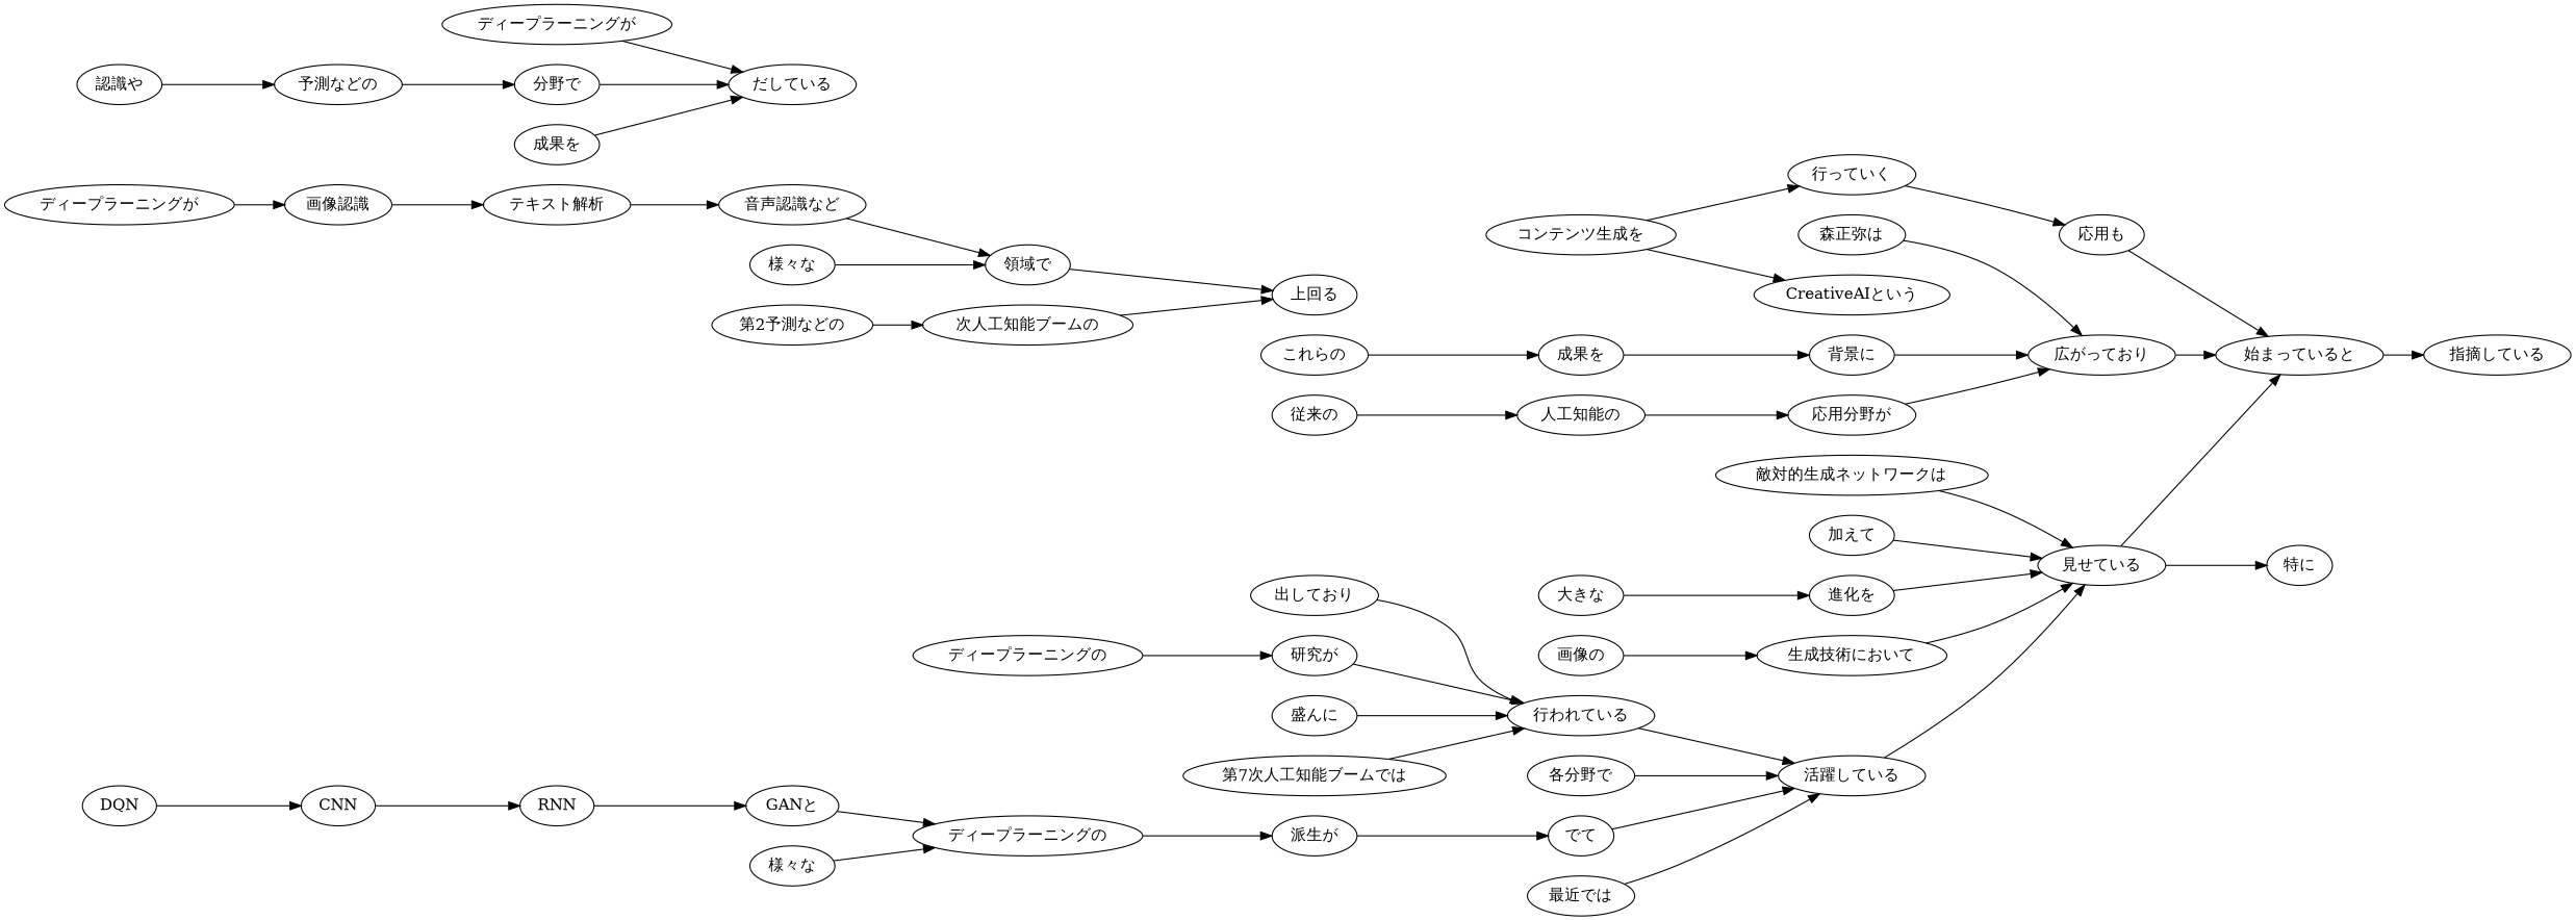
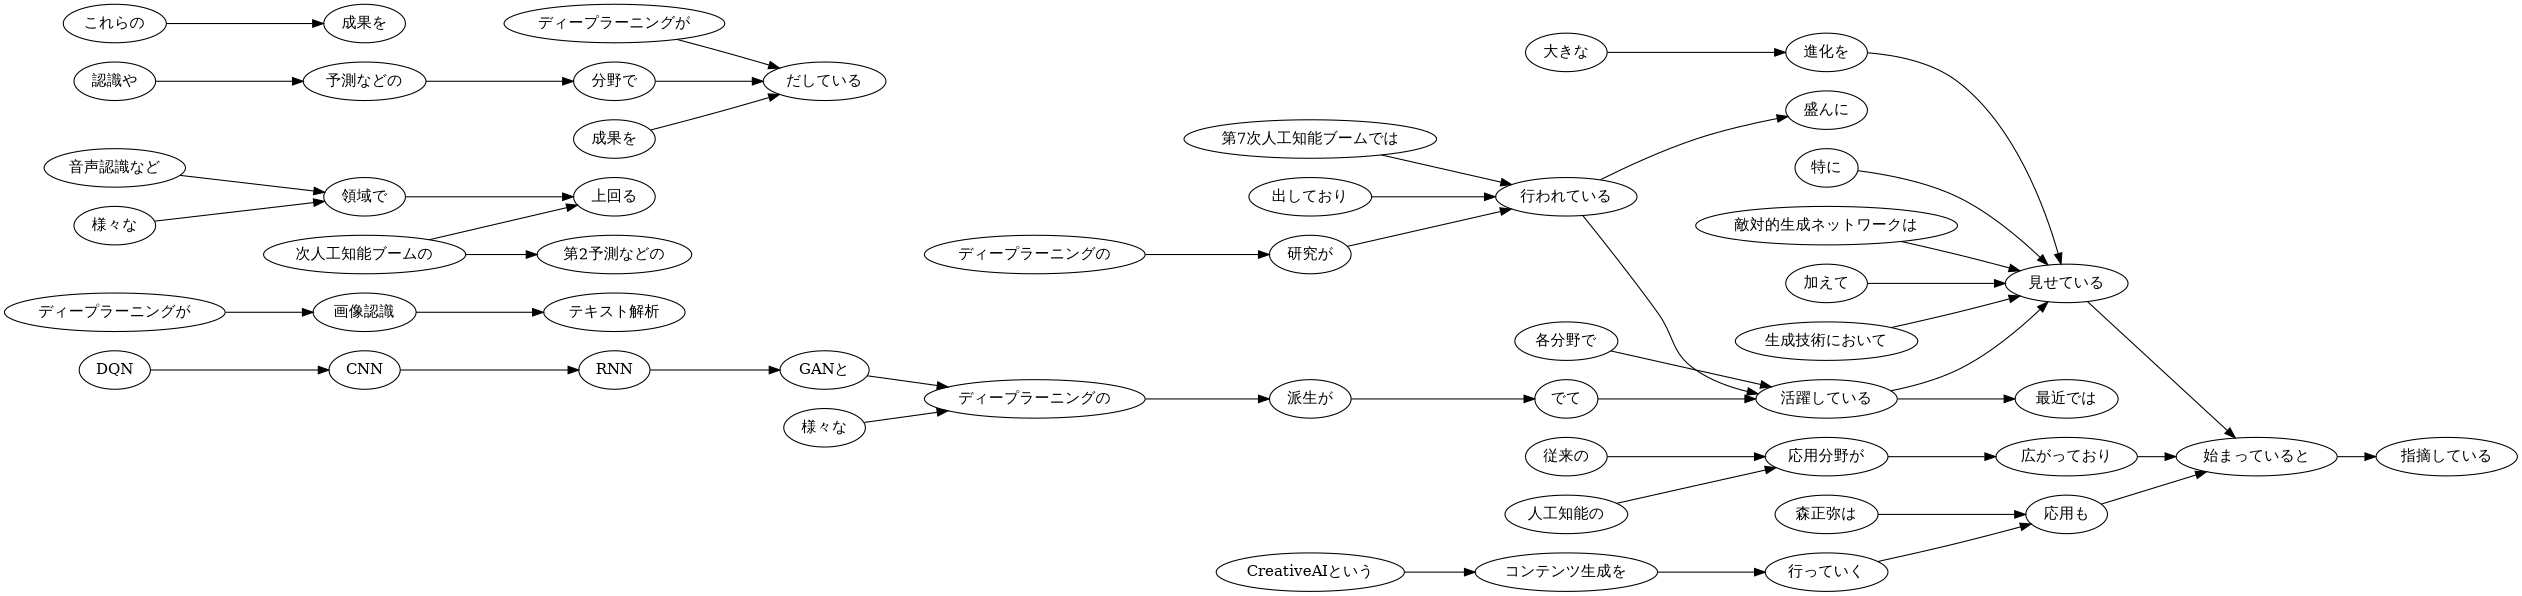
  digraph {
    rankdir=LR
    n1 [label="第7次人工知能ブームでは"]
    n2 [label="行われている"]
    n3 [label="活躍している"]
    n4 [label="見せている"]
    n5 [label="ディープラーニングが"]
    n6 [label="画像認識"]
    n7 [label="テキスト解析"]
    n8 [label="音声認識など"]
    n9 [label="領域で"]
    n10 [label="上回る"]
    n11 [label="様々な"]
    n12 [label="第2予測などの"]
    n13 [label="次人工知能ブームの"]
    n14 [label="出しており"]
    n15 [label="ディープラーニングの"]
    n16 [label="研究が"]
    n17 [label="盛んに"]
    n18 [label="始まっていると"]
    n19 [label="最近では"]
    n20 [label=DQN]
    n21 [label=CNN]
    n22 [label=RNN]
    n23 [label="GANと"]
    n24 [label="ディープラーニングの"]
    n25 [label="派生が"]
    n26 [label="でて"]
    n27 [label="様々な"]
    n28 [label="各分野で"]
    n29 [label="指摘している"]
    n30 [label="特に"]
    n31 [label="敵対的生成ネットワークは"]
    n32 [label="ディープラーニングが"]
    n33 [label="だしている"]
    n34 [label="認識や"]
    n35 [label="予測などの"]
    n36 [label="分野で"]
    n37 [label="成果を"]
    n38 [label="加えて"]
-   n39 [label="画像の"]
    n40 [label="生成技術において"]
    n41 [label="大きな"]
    n42 [label="進化を"]
    n43 [label="森正弥は"]
    n44 [label="広がっており"]
    n45 [label="これらの"]
    n46 [label="成果を"]
-   n47 [label="背景に"]
    n48 [label="従来の"]
    n49 [label="人工知能の"]
    n50 [label="応用分野が"]
    n51 [label="CreativeAIという"]
    n52 [label="コンテンツ生成を"]
    n53 [label="行っていく"]
    n54 [label="応用も"]
    n1 -> n2
    n2 -> n3
    n3 -> n4
    n4 -> n18
    n5 -> n6
    n6 -> n7
-   n7 -> n8
    n8 -> n9
    n9 -> n10
    n11 -> n9
-   n12 -> n13
+   n13 -> n12
    n13 -> n10
    n14 -> n2
    n15 -> n16
    n16 -> n2
-   n17 -> n2
+   n2 -> n17
    n18 -> n29
-   n19 -> n3
+   n3 -> n19
    n20 -> n21
    n21 -> n22
    n22 -> n23
    n23 -> n24
    n24 -> n25
    n25 -> n26
    n26 -> n3
    n27 -> n24
    n28 -> n3
-   n4 -> n30
+   n30 -> n4
    n31 -> n4
    n32 -> n33
    n34 -> n35
    n35 -> n36
    n36 -> n33
    n37 -> n33
    n38 -> n4
-   n39 -> n40
    n40 -> n4
    n41 -> n42
    n42 -> n4
-   n43 -> n44
+   n43 -> n54
    n44 -> n18
    n45 -> n46
-   n46 -> n47
-   n47 -> n44
-   n48 -> n49
+   n48 -> n50
    n49 -> n50
    n50 -> n44
-   n52 -> n51
+   n51 -> n52
    n52 -> n53
    n53 -> n54
    n54 -> n18
  }
